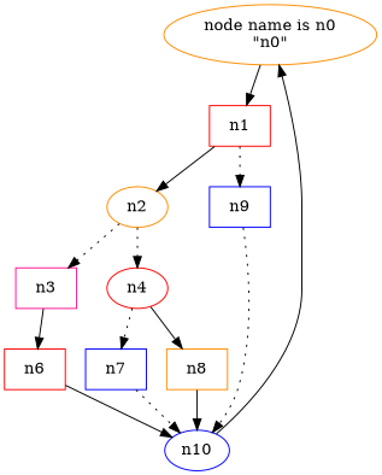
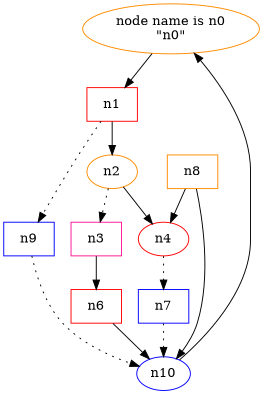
  digraph {
    fontcolor=black
    fontname="Times-Roman"
    fontsize=14
    node [color=darkorange fontcolor=black fontname="Times-Roman" fontsize=14 shape=rectangle style=solid]
    edge [fontcolor=black fontname="Times-Roman" fontsize=14 style=solid]
    n0 [label="node name is \N\l\"\N\"" shape=ellipse]
    n1 [color=red]
    n2 [shape=ellipse]
    n9 [color=blue]
    n3 [color=deeppink]
    n4 [color=red shape=ellipse]
    n10 [color=blue shape=ellipse]
    n6 [color=red]
    n7 [color=blue]
    n8
    n0 -> n1
    n1 -> n2
    n1 -> n9 [style=dotted]
    n2 -> n3 [style=dotted]
-   n2 -> n4 [style=dotted]
+   n2 -> n4
    n9 -> n10 [style=dotted]
    n3 -> n6
    n4 -> n7 [style=dotted]
-   n4 -> n8
+   n8 -> n4
    n10 -> n0
    n6 -> n10
    n7 -> n10 [style=dotted]
    n8 -> n10
  }
